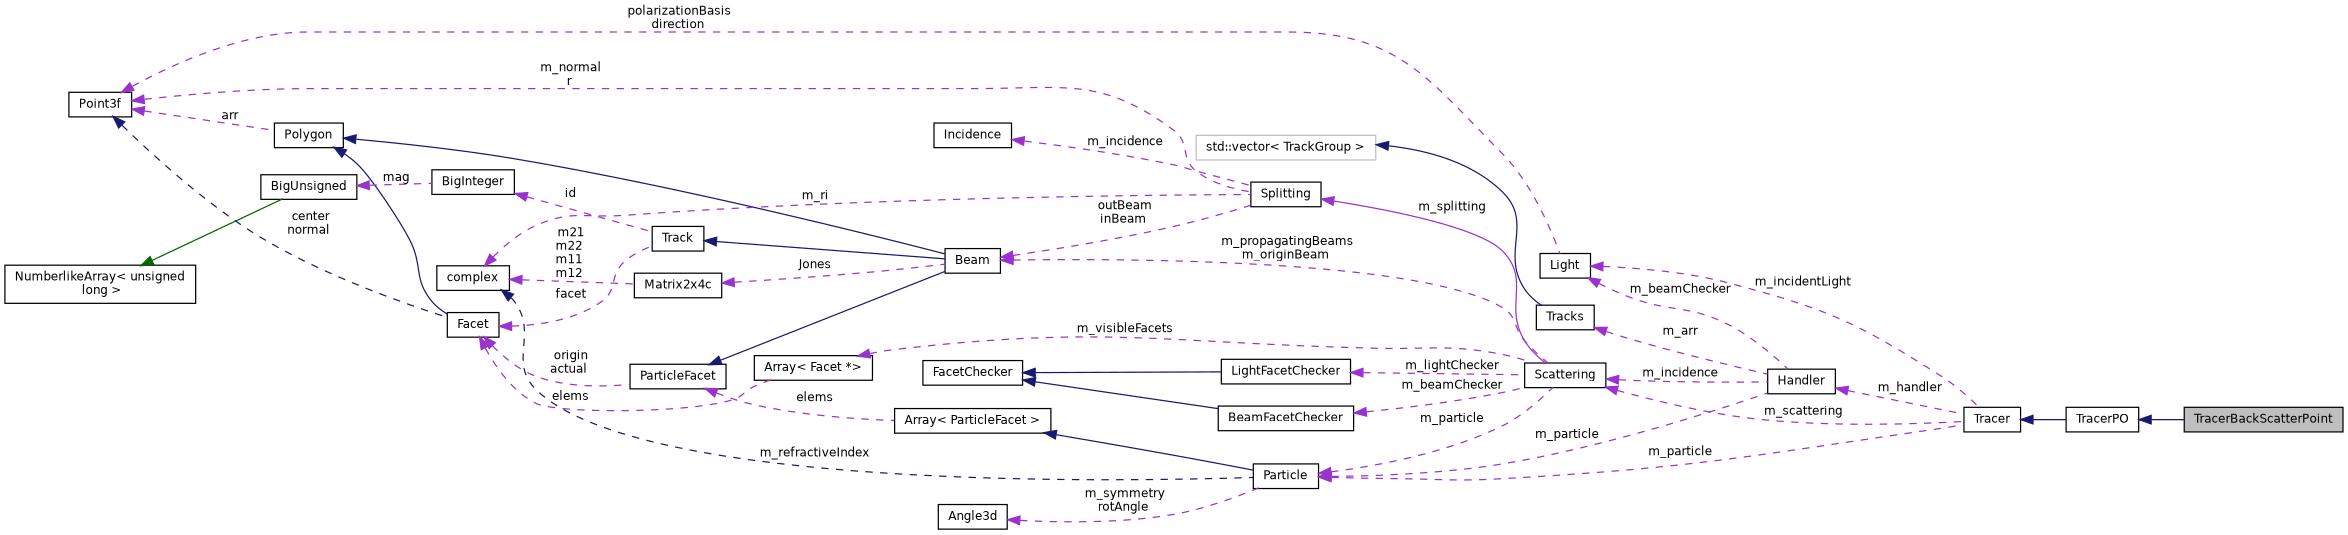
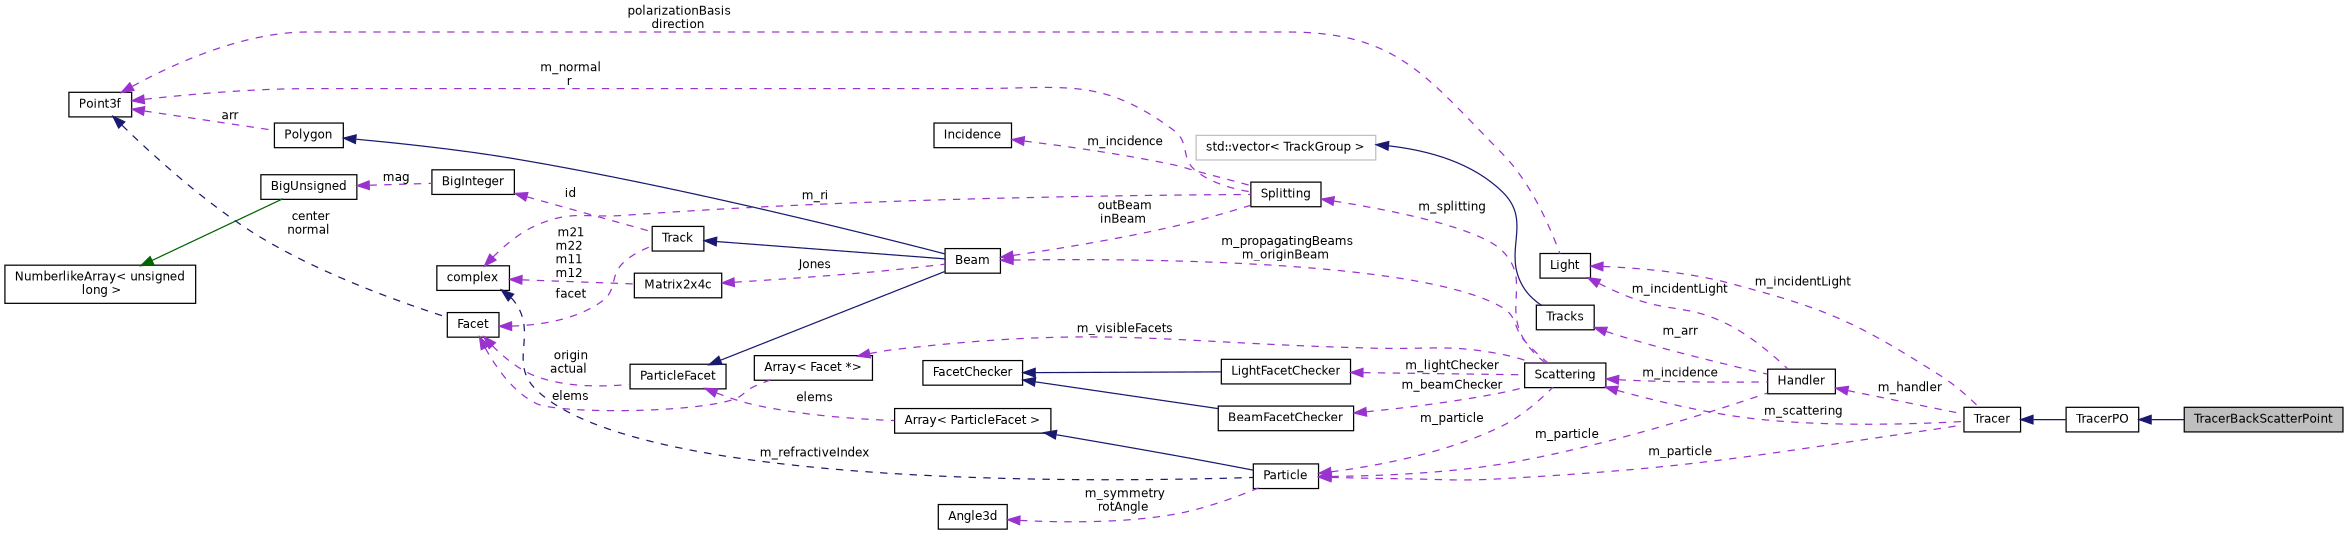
  digraph {
    rankdir=LR
    node [color=black fillcolor=white fontname=Helvetica fontsize=10 shape=record style=filled]
    edge [color=darkorchid3 dir=back fontname=Helvetica fontsize=10 labelfontname=Helvetica labelfontsize=10 style=dashed]
    n1 [fillcolor=grey75 fontcolor=black height=0.2 label=TracerBackScatterPoint width=0.4]
    n2 [height=0.2 label=TracerPO width=0.4]
    n3 [height=0.2 label=Tracer width=0.4]
    n4 [height=0.2 label=Light width=0.4]
    n5 [height=0.2 label=Handler width=0.4]
    n6 [height=0.2 label=Beam width=0.4]
    n7 [height=0.2 label=Splitting width=0.4]
    n8 [height=0.2 label=Scattering width=0.4]
    n9 [height=0.2 label=Point3f width=0.4]
    n10 [height=0.2 label=Facet width=0.4]
    n11 [height=0.2 label=Polygon width=0.4]
    n12 [height=0.2 label=ParticleFacet width=0.4]
    n13 [height=0.2 label="Array\< Facet *\>" width=0.4]
    n14 [height=0.2 label=Track width=0.4]
    n15 [height=0.2 label=Particle width=0.4]
    n16 [height=0.2 label="Array\< ParticleFacet \>" width=0.4]
    n17 [height=0.2 label=complex width=0.4]
    n18 [height=0.2 label=Matrix2x4c width=0.4]
    n19 [height=0.2 label=Angle3d width=0.4]
    n20 [height=0.2 label=LightFacetChecker width=0.4]
    n21 [height=0.2 label=FacetChecker width=0.4]
    n22 [height=0.2 label=BeamFacetChecker width=0.4]
    n23 [height=0.2 label=Incidence width=0.4]
    n24 [height=0.2 label=BigInteger width=0.4]
    n25 [height=0.2 label=BigUnsigned width=0.4]
    n26 [height=0.2 label="NumberlikeArray\< unsigned\l long \>" width=0.4]
    n27 [height=0.2 label=Tracks width=0.4]
    n28 [color=grey75 height=0.2 label="std::vector\< TrackGroup \>" width=0.4]
    n2 -> n1 [color=midnightblue style=solid]
    n3 -> n2 [color=midnightblue style=solid]
    n4 -> n3 [label=" m_incidentLight"]
-   n4 -> n5 [label=" m_beamChecker"]
+   n4 -> n5 [label=" m_incidentLight"]
    n5 -> n3 [label=" m_handler"]
    n6 -> n7 [label=" outBeam\ninBeam"]
    n6 -> n8 [label=" m_propagatingBeams\nm_originBeam"]
-   n7 -> n8 [label=" m_splitting" style=solid]
+   n7 -> n8 [label=" m_splitting"]
    n8 -> n3 [label=" m_scattering"]
    n8 -> n5 [label=" m_incidence"]
    n9 -> n4 [label=" polarizationBasis\ndirection"]
    n9 -> n7 [label=" m_normal\nr"]
    n9 -> n10 [color=midnightblue label=" center\nnormal"]
    n9 -> n11 [label=" arr"]
    n10 -> n12 [label=" origin\nactual"]
    n10 -> n13 [label=" elems"]
    n10 -> n14 [label=" facet"]
    n11 -> n6 [color=midnightblue style=solid]
-   n11 -> n10 [color=midnightblue style=solid]
    n12 -> n6 [color=midnightblue style=solid]
    n12 -> n16 [label=" elems"]
    n13 -> n8 [label=" m_visibleFacets"]
    n14 -> n6 [color=midnightblue style=solid]
    n15 -> n3 [label=" m_particle"]
    n15 -> n5 [label=" m_particle"]
    n15 -> n8 [label=" m_particle"]
    n16 -> n15 [color=midnightblue style=solid]
    n17 -> n7 [label=" m_ri"]
    n17 -> n15 [color=midnightblue label=" m_refractiveIndex"]
    n17 -> n18 [label=" m21\nm22\nm11\nm12"]
    n18 -> n6 [label=" Jones"]
    n19 -> n15 [label=" m_symmetry\nrotAngle"]
    n20 -> n8 [label=" m_lightChecker"]
    n21 -> n20 [color=midnightblue style=solid]
    n21 -> n22 [color=midnightblue style=solid]
    n22 -> n8 [label=" m_beamChecker"]
    n23 -> n7 [label=" m_incidence"]
    n24 -> n14 [label=" id"]
    n25 -> n24 [label=" mag"]
    n26 -> n25 [color=darkgreen style=solid]
    n27 -> n5 [label=" m_arr"]
    n28 -> n27 [color=midnightblue style=solid]
  }
